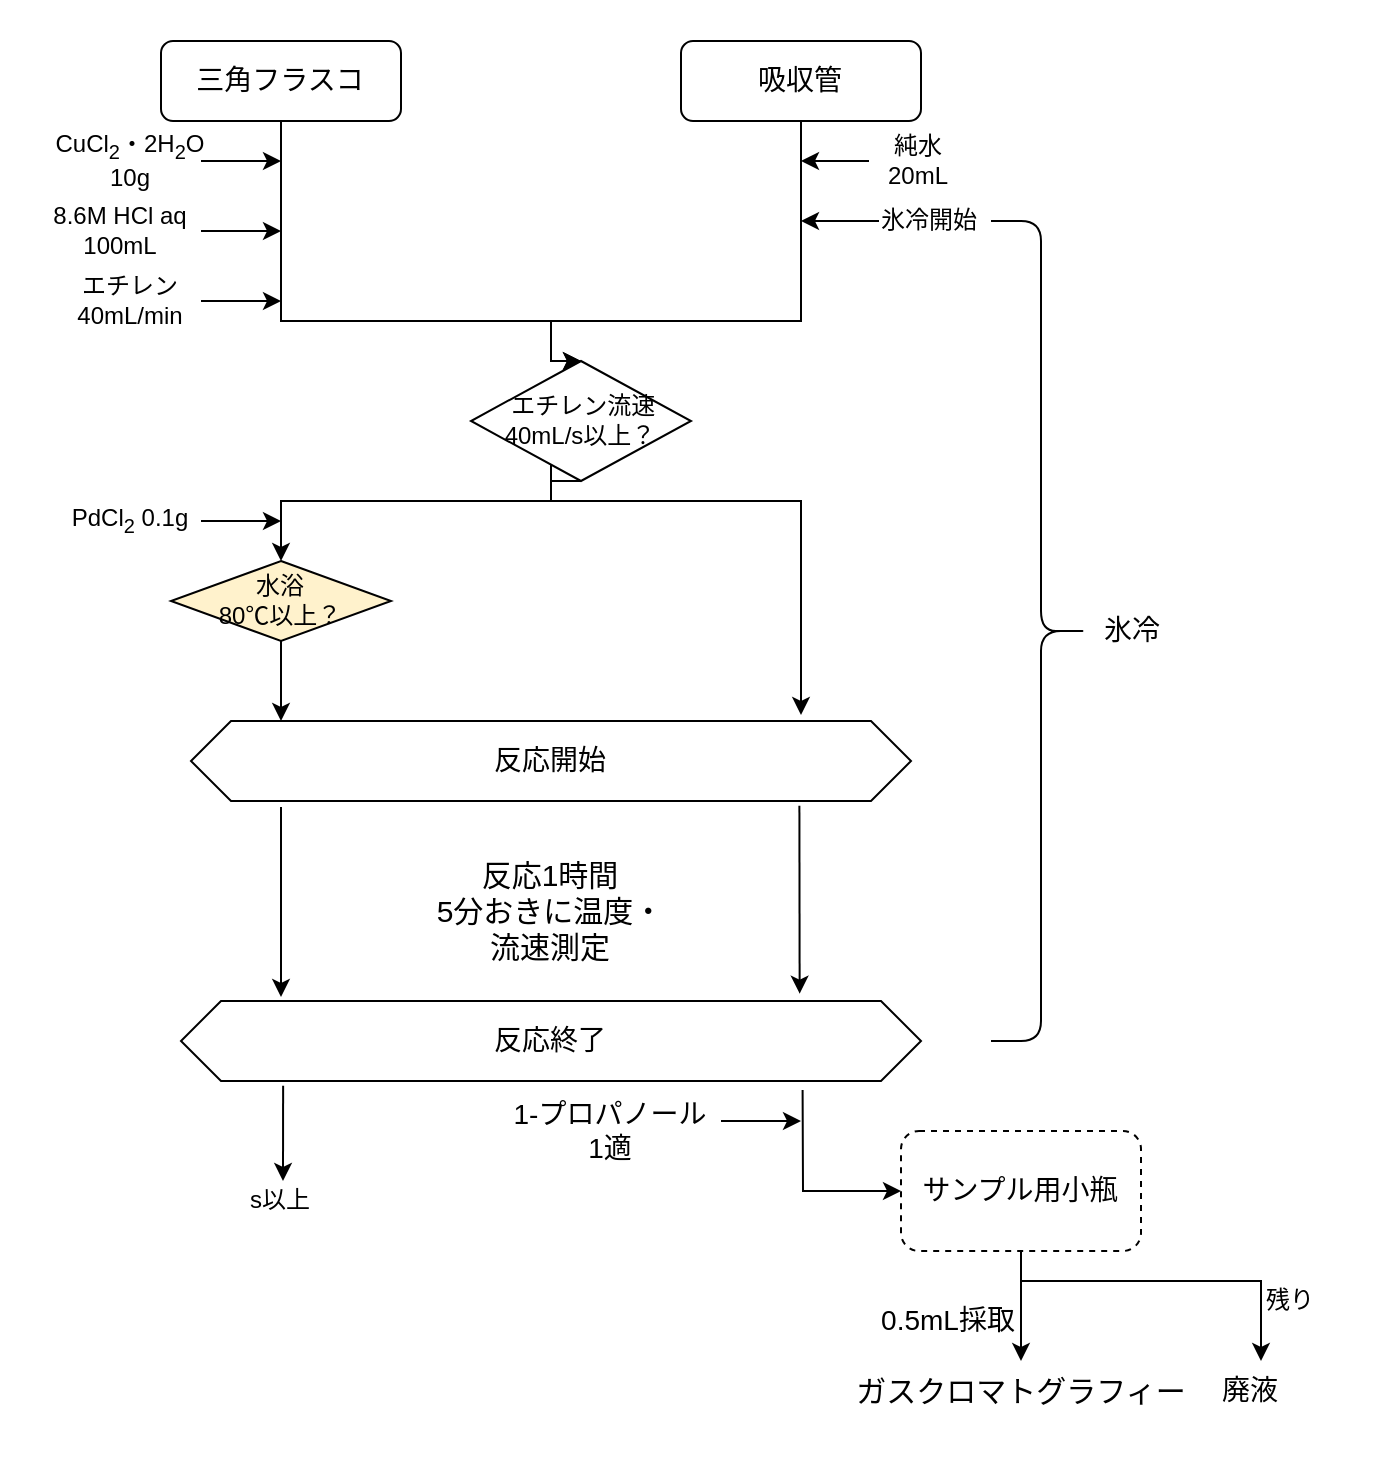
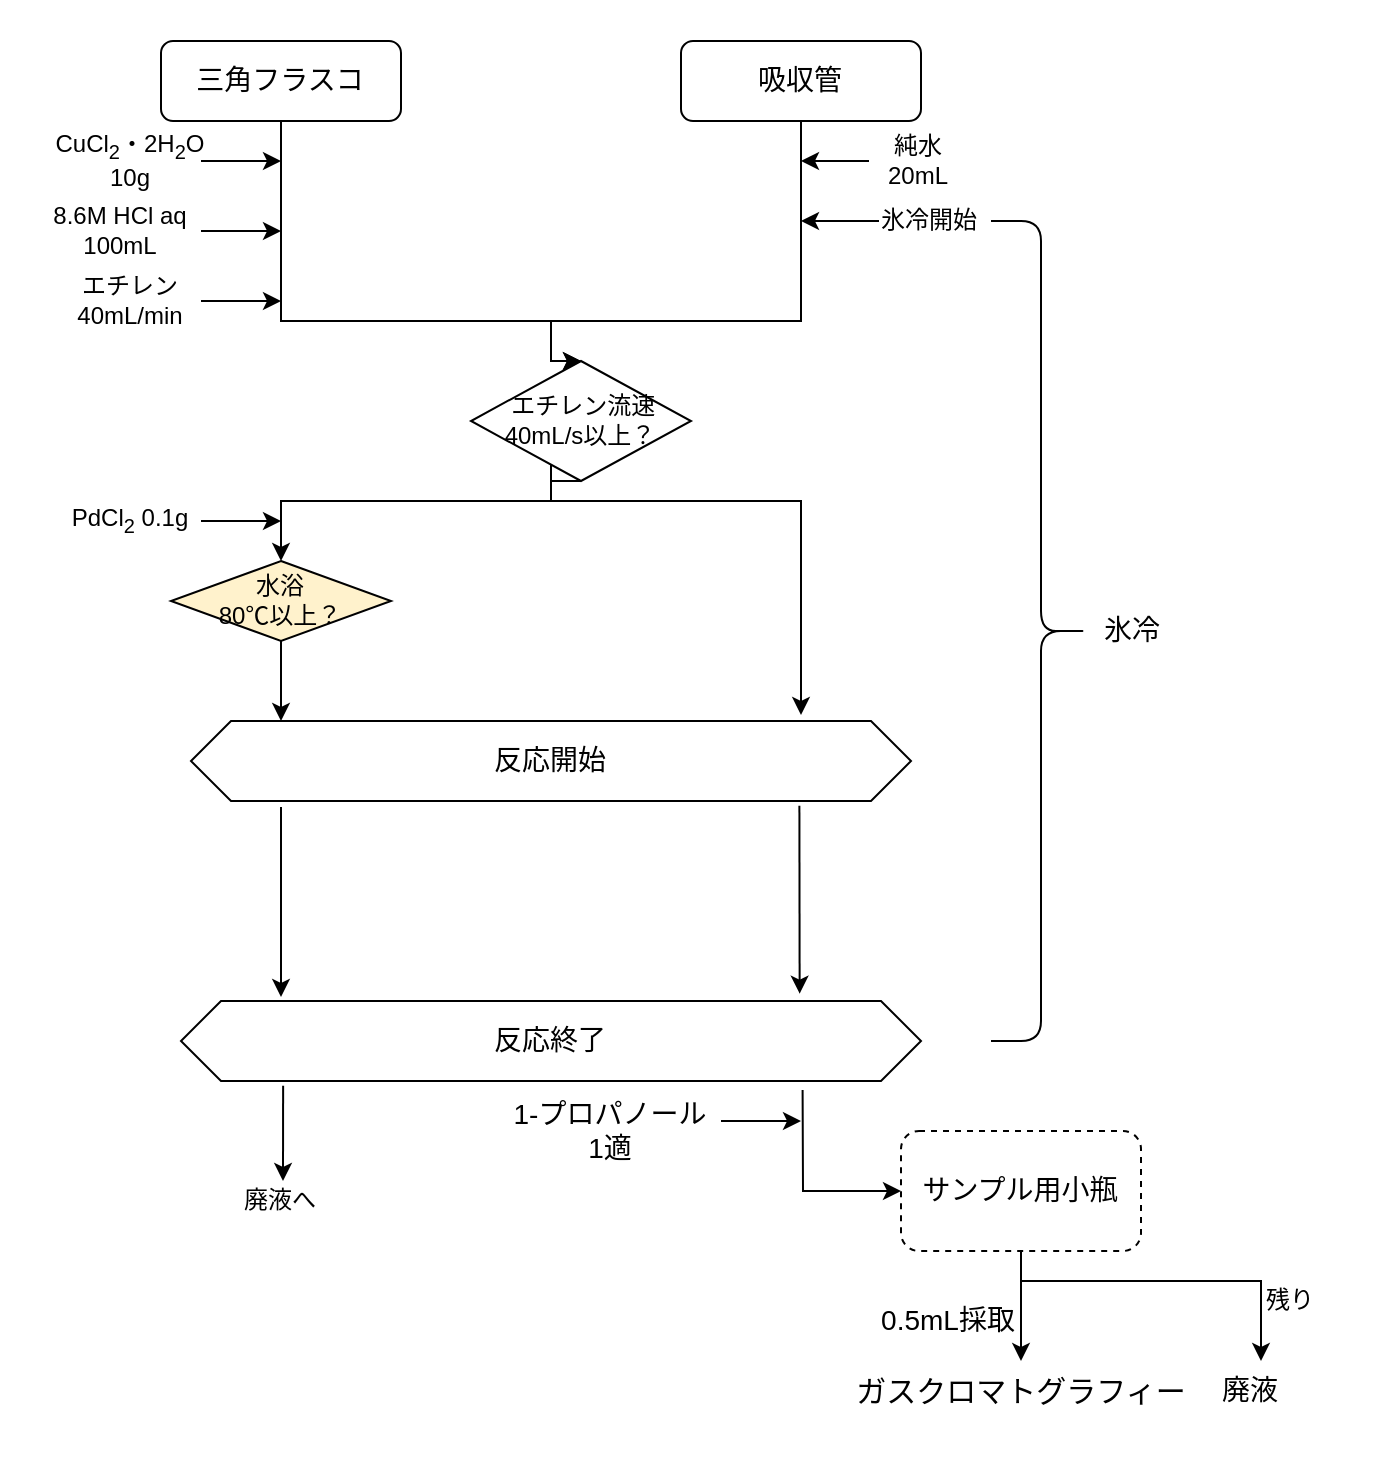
  <mxCell id="0" />
  <mxCell id="1" parent="0" />
  <mxCell id="2" style="edgeStyle=orthogonalEdgeStyle;rounded=0;orthogonalLoop=1;jettySize=auto;html=1;exitX=0.5;exitY=1;exitDx=0;exitDy=0;entryX=0.5;entryY=0;entryDx=0;entryDy=0;" edge="1" parent="1" source="3" target="8"><mxGeometry relative="1" as="geometry"><Array as="points"><mxPoint x="140" y="160" /><mxPoint x="275" y="160" /></Array></mxGeometry></mxCell>
  <mxCell id="3" value="&lt;font style=&quot;font-size: 14px&quot;&gt;三角フラスコ&lt;/font&gt;" style="rounded=1;whiteSpace=wrap;html=1;" vertex="1" parent="1"><mxGeometry x="80" y="20" width="120" height="40" as="geometry" /></mxCell>
  <mxCell id="4" style="edgeStyle=orthogonalEdgeStyle;rounded=0;orthogonalLoop=1;jettySize=auto;html=1;entryX=0.5;entryY=0;entryDx=0;entryDy=0;exitX=0.5;exitY=1;exitDx=0;exitDy=0;" edge="1" parent="1" source="5" target="8"><mxGeometry relative="1" as="geometry"><Array as="points"><mxPoint x="400" y="160" /><mxPoint x="275" y="160" /></Array></mxGeometry></mxCell>
  <mxCell id="5" value="&lt;font style=&quot;font-size: 14px&quot;&gt;吸収管&lt;/font&gt;" style="rounded=1;whiteSpace=wrap;html=1;" vertex="1" parent="1"><mxGeometry x="340" y="20" width="120" height="40" as="geometry" /></mxCell>
  <mxCell id="6" style="edgeStyle=orthogonalEdgeStyle;rounded=0;orthogonalLoop=1;jettySize=auto;html=1;entryX=0.5;entryY=0;entryDx=0;entryDy=0;exitX=0.5;exitY=1;exitDx=0;exitDy=0;" edge="1" parent="1" source="8" target="9"><mxGeometry relative="1" as="geometry"><Array as="points"><mxPoint x="275" y="250" /><mxPoint x="140" y="250" /></Array></mxGeometry></mxCell>
  <mxCell id="7" style="edgeStyle=orthogonalEdgeStyle;rounded=0;orthogonalLoop=1;jettySize=auto;html=1;" edge="1" parent="1" source="8"><mxGeometry relative="1" as="geometry"><mxPoint x="400" y="357" as="targetPoint" /><Array as="points"><mxPoint x="275" y="250" /><mxPoint x="400" y="250" /><mxPoint x="400" y="357" /></Array></mxGeometry></mxCell>
  <mxCell id="8" value="&amp;nbsp;エチレン流速&lt;br&gt;40mL/s以上？" style="rhombus;whiteSpace=wrap;html=1;" vertex="1" parent="1"><mxGeometry x="235" y="180" width="110" height="60" as="geometry" /></mxCell>
  <mxCell id="9" value="水浴&lt;br&gt;80℃以上？" style="rhombus;whiteSpace=wrap;html=1;fillColor=#fff2cc;" vertex="1" parent="1"><mxGeometry x="85" y="280" width="110" height="40" as="geometry" /></mxCell>
  <mxCell id="10" value="&lt;font style=&quot;font-size: 14px&quot;&gt;反応開始&lt;/font&gt;" style="shape=hexagon;perimeter=hexagonPerimeter2;whiteSpace=wrap;html=1;fixedSize=1;" vertex="1" parent="1"><mxGeometry x="95" y="360" width="360" height="40" as="geometry" /></mxCell>
  <mxCell id="11" value="&lt;font style=&quot;font-size: 14px&quot;&gt;反応終了&lt;/font&gt;" style="shape=hexagon;perimeter=hexagonPerimeter2;whiteSpace=wrap;html=1;fixedSize=1;" vertex="1" parent="1"><mxGeometry x="90" y="500" width="370" height="40" as="geometry" /></mxCell>
  <mxCell id="12" value="&lt;font style=&quot;font-size: 14px&quot;&gt;サンプル用小瓶&lt;/font&gt;" style="rounded=1;whiteSpace=wrap;html=1;dashed=1;" vertex="1" parent="1"><mxGeometry x="450" y="565" width="120" height="60" as="geometry" /></mxCell>
  <mxCell id="13" value="" style="endArrow=classic;html=1;" edge="1" parent="1"><mxGeometry width="50" height="50" relative="1" as="geometry"><mxPoint x="100" y="80" as="sourcePoint" /><mxPoint x="140" y="80" as="targetPoint" /></mxGeometry></mxCell>
  <mxCell id="14" value="CuCl&lt;sub&gt;2&lt;/sub&gt;・2H&lt;sub&gt;2&lt;/sub&gt;O 10g" style="text;html=1;strokeColor=none;fillColor=none;align=center;verticalAlign=middle;whiteSpace=wrap;rounded=0;" vertex="1" parent="1"><mxGeometry y="70" width="90" height="20" as="geometry" x="20" /></mxCell>
  <mxCell id="15" value="8.6M HCl aq&lt;br&gt;100mL" style="text;html=1;strokeColor=none;fillColor=none;align=center;verticalAlign=middle;whiteSpace=wrap;rounded=0;" vertex="1" parent="1"><mxGeometry y="100" width="80" height="30" as="geometry" x="20" /></mxCell>
  <mxCell id="16" value="" style="endArrow=classic;html=1;exitX=1;exitY=0.5;exitDx=0;exitDy=0;" edge="1" parent="1" source="15"><mxGeometry width="50" height="50" relative="1" as="geometry"><mxPoint x="100" y="110" as="sourcePoint" /><mxPoint x="140" y="115" as="targetPoint" /></mxGeometry></mxCell>
  <mxCell id="17" value="純水&lt;br&gt;20mL" style="text;html=1;strokeColor=none;fillColor=none;align=center;verticalAlign=middle;whiteSpace=wrap;rounded=0;" vertex="1" parent="1"><mxGeometry x="434" y="65" width="50" height="30" as="geometry" /></mxCell>
  <mxCell id="18" value="" style="endArrow=classic;html=1;exitX=0;exitY=0.5;exitDx=0;exitDy=0;" edge="1" parent="1" source="17"><mxGeometry width="50" height="50" relative="1" as="geometry"><mxPoint x="200" y="280" as="sourcePoint" /><mxPoint x="400" y="80" as="targetPoint" /></mxGeometry></mxCell>
  <mxCell id="19" value="氷冷開始" style="text;html=1;strokeColor=none;fillColor=none;align=center;verticalAlign=middle;whiteSpace=wrap;rounded=0;" vertex="1" parent="1"><mxGeometry x="439" y="100" width="51" height="20" as="geometry" /></mxCell>
  <mxCell id="20" value="" style="endArrow=classic;html=1;exitX=0;exitY=0.5;exitDx=0;exitDy=0;" edge="1" parent="1" source="19"><mxGeometry width="50" height="50" relative="1" as="geometry"><mxPoint x="260" y="280" as="sourcePoint" /><mxPoint x="400" y="110" as="targetPoint" /></mxGeometry></mxCell>
  <mxCell id="21" value="エチレン&lt;br&gt;40mL/min" style="text;html=1;strokeColor=none;fillColor=none;align=center;verticalAlign=middle;whiteSpace=wrap;rounded=0;" vertex="1" parent="1"><mxGeometry x="30" y="140" width="70" height="20" as="geometry" /></mxCell>
  <mxCell id="22" value="" style="endArrow=classic;html=1;exitX=1;exitY=0.5;exitDx=0;exitDy=0;" edge="1" parent="1" source="21"><mxGeometry width="50" height="50" relative="1" as="geometry"><mxPoint x="130" y="280" as="sourcePoint" /><mxPoint x="140" y="150" as="targetPoint" /></mxGeometry></mxCell>
  <mxCell id="23" value="PdCl&lt;sub&gt;2&lt;/sub&gt;&amp;nbsp;0.1g" style="text;html=1;strokeColor=none;fillColor=none;align=center;verticalAlign=middle;whiteSpace=wrap;rounded=0;" vertex="1" parent="1"><mxGeometry x="45" y="250" width="40" height="20" as="geometry" /></mxCell>
  <mxCell id="24" value="" style="endArrow=classic;html=1;" edge="1" parent="1"><mxGeometry width="50" height="50" relative="1" as="geometry"><mxPoint x="100" y="260" as="sourcePoint" /><mxPoint x="140" y="260" as="targetPoint" /></mxGeometry></mxCell>
  <mxCell id="25" value="" style="endArrow=classic;html=1;exitX=0.5;exitY=1;exitDx=0;exitDy=0;" edge="1" parent="1" source="9"><mxGeometry width="50" height="50" relative="1" as="geometry"><mxPoint x="230" y="280" as="sourcePoint" /><mxPoint x="140" y="360" as="targetPoint" /></mxGeometry></mxCell>
- <mxCell id="26" value="&lt;font style=&quot;font-size: 15px&quot;&gt;反応1時間&lt;br&gt;5分おきに温度・流速測定&lt;/font&gt;" style="text;html=1;strokeColor=none;fillColor=none;align=center;verticalAlign=middle;whiteSpace=wrap;rounded=0;" vertex="1" parent="1"><mxGeometry x="215" y="420" width="120" height="70" as="geometry" /></mxCell>
  <mxCell id="27" value="" style="endArrow=classic;html=1;" edge="1" parent="1"><mxGeometry width="50" height="50" relative="1" as="geometry"><mxPoint x="140" y="403" as="sourcePoint" /><mxPoint x="140" y="498" as="targetPoint" /></mxGeometry></mxCell>
  <mxCell id="28" value="" style="endArrow=classic;html=1;exitX=0.845;exitY=1.058;exitDx=0;exitDy=0;exitPerimeter=0;entryX=0.836;entryY=-0.092;entryDx=0;entryDy=0;entryPerimeter=0;" edge="1" parent="1" source="10" target="11"><mxGeometry width="50" height="50" relative="1" as="geometry"><mxPoint x="230" y="550" as="sourcePoint" /><mxPoint x="280" y="500" as="targetPoint" /></mxGeometry></mxCell>
  <mxCell id="29" value="" style="endArrow=classic;html=1;exitX=0.138;exitY=1.058;exitDx=0;exitDy=0;exitPerimeter=0;" edge="1" parent="1" source="11"><mxGeometry width="50" height="50" relative="1" as="geometry"><mxPoint x="230" y="550" as="sourcePoint" /><mxPoint x="141" y="590" as="targetPoint" /></mxGeometry></mxCell>
- <mxCell id="30" value="s以上" style="text;html=1;strokeColor=none;fillColor=none;align=center;verticalAlign=middle;whiteSpace=wrap;rounded=0;" vertex="1" parent="1"><mxGeometry x="120" y="590" width="40" height="20" as="geometry" /></mxCell>
+ <mxCell id="30" value="廃液へ" style="text;html=1;strokeColor=none;fillColor=none;align=center;verticalAlign=middle;whiteSpace=wrap;rounded=0;" vertex="1" parent="1"><mxGeometry x="120" y="590" width="40" height="20" as="geometry" /></mxCell>
  <mxCell id="31" value="" style="endArrow=classic;html=1;exitX=0.84;exitY=1.113;exitDx=0;exitDy=0;exitPerimeter=0;entryX=0;entryY=0.5;entryDx=0;entryDy=0;rounded=0;" edge="1" parent="1" source="11" target="12"><mxGeometry width="50" height="50" relative="1" as="geometry"><mxPoint x="440" y="610" as="sourcePoint" /><mxPoint x="490" y="560" as="targetPoint" /><Array as="points"><mxPoint x="401" y="595" /></Array></mxGeometry></mxCell>
  <mxCell id="32" value="" style="endArrow=classic;html=1;" edge="1" parent="1"><mxGeometry width="50" height="50" relative="1" as="geometry"><mxPoint x="360" y="560" as="sourcePoint" /><mxPoint x="400" y="560" as="targetPoint" /></mxGeometry></mxCell>
  <mxCell id="33" value="&lt;font style=&quot;font-size: 14px&quot;&gt;1-プロパノール&lt;br&gt;1適&lt;br&gt;&lt;/font&gt;" style="text;html=1;strokeColor=none;fillColor=none;align=center;verticalAlign=middle;whiteSpace=wrap;rounded=0;" vertex="1" parent="1"><mxGeometry x="250" y="554.5" width="110" height="20" as="geometry" /></mxCell>
  <mxCell id="34" value="" style="endArrow=classic;html=1;exitX=0.5;exitY=1;exitDx=0;exitDy=0;entryX=0.5;entryY=0;entryDx=0;entryDy=0;" edge="1" parent="1" source="12" target="36"><mxGeometry width="50" height="50" relative="1" as="geometry"><mxPoint x="470" y="610" as="sourcePoint" /><mxPoint x="520" y="679" as="targetPoint" /></mxGeometry></mxCell>
  <mxCell id="35" value="&lt;font style=&quot;font-size: 14px&quot;&gt;0.5mL採取&lt;/font&gt;" style="text;html=1;strokeColor=none;fillColor=none;align=center;verticalAlign=middle;whiteSpace=wrap;rounded=0;" vertex="1" parent="1"><mxGeometry x="439" y="650" width="70" height="20" as="geometry" /></mxCell>
  <mxCell id="36" value="&lt;font style=&quot;font-size: 15px&quot;&gt;ガスクロマトグラフィー&lt;/font&gt;" style="text;html=1;strokeColor=none;fillColor=none;align=center;verticalAlign=middle;whiteSpace=wrap;rounded=0;" vertex="1" parent="1"><mxGeometry x="424.5" y="680" width="171" height="30" as="geometry" /></mxCell>
  <mxCell id="37" value="" style="endArrow=classic;html=1;rounded=0;" edge="1" parent="1"><mxGeometry width="50" height="50" relative="1" as="geometry"><mxPoint x="510" y="640" as="sourcePoint" /><mxPoint x="630" y="680" as="targetPoint" /><Array as="points"><mxPoint x="630" y="640" /></Array></mxGeometry></mxCell>
  <mxCell id="38" value="&lt;font style=&quot;font-size: 14px&quot;&gt;廃液&lt;/font&gt;" style="text;html=1;strokeColor=none;fillColor=none;align=center;verticalAlign=middle;whiteSpace=wrap;rounded=0;" vertex="1" parent="1"><mxGeometry x="580" y="680" width="90" height="30" as="geometry" /></mxCell>
  <mxCell id="39" value="" style="shape=curlyBracket;whiteSpace=wrap;html=1;rounded=1;size=0.5;rotation=-180;" vertex="1" parent="1"><mxGeometry x="495" y="110" width="50" height="410" as="geometry" /></mxCell>
  <mxCell id="40" value="&lt;font style=&quot;font-size: 14px&quot;&gt;氷冷&lt;/font&gt;" style="text;html=1;strokeColor=none;fillColor=none;align=center;verticalAlign=middle;whiteSpace=wrap;rounded=0;" vertex="1" parent="1"><mxGeometry x="535.5" y="300" width="60" height="30" as="geometry" /></mxCell>
  <mxCell id="41" value="残り" style="text;html=1;strokeColor=none;fillColor=none;align=center;verticalAlign=middle;whiteSpace=wrap;rounded=0;" vertex="1" parent="1"><mxGeometry x="620" y="640" width="50" height="20" as="geometry" /></mxCell>
